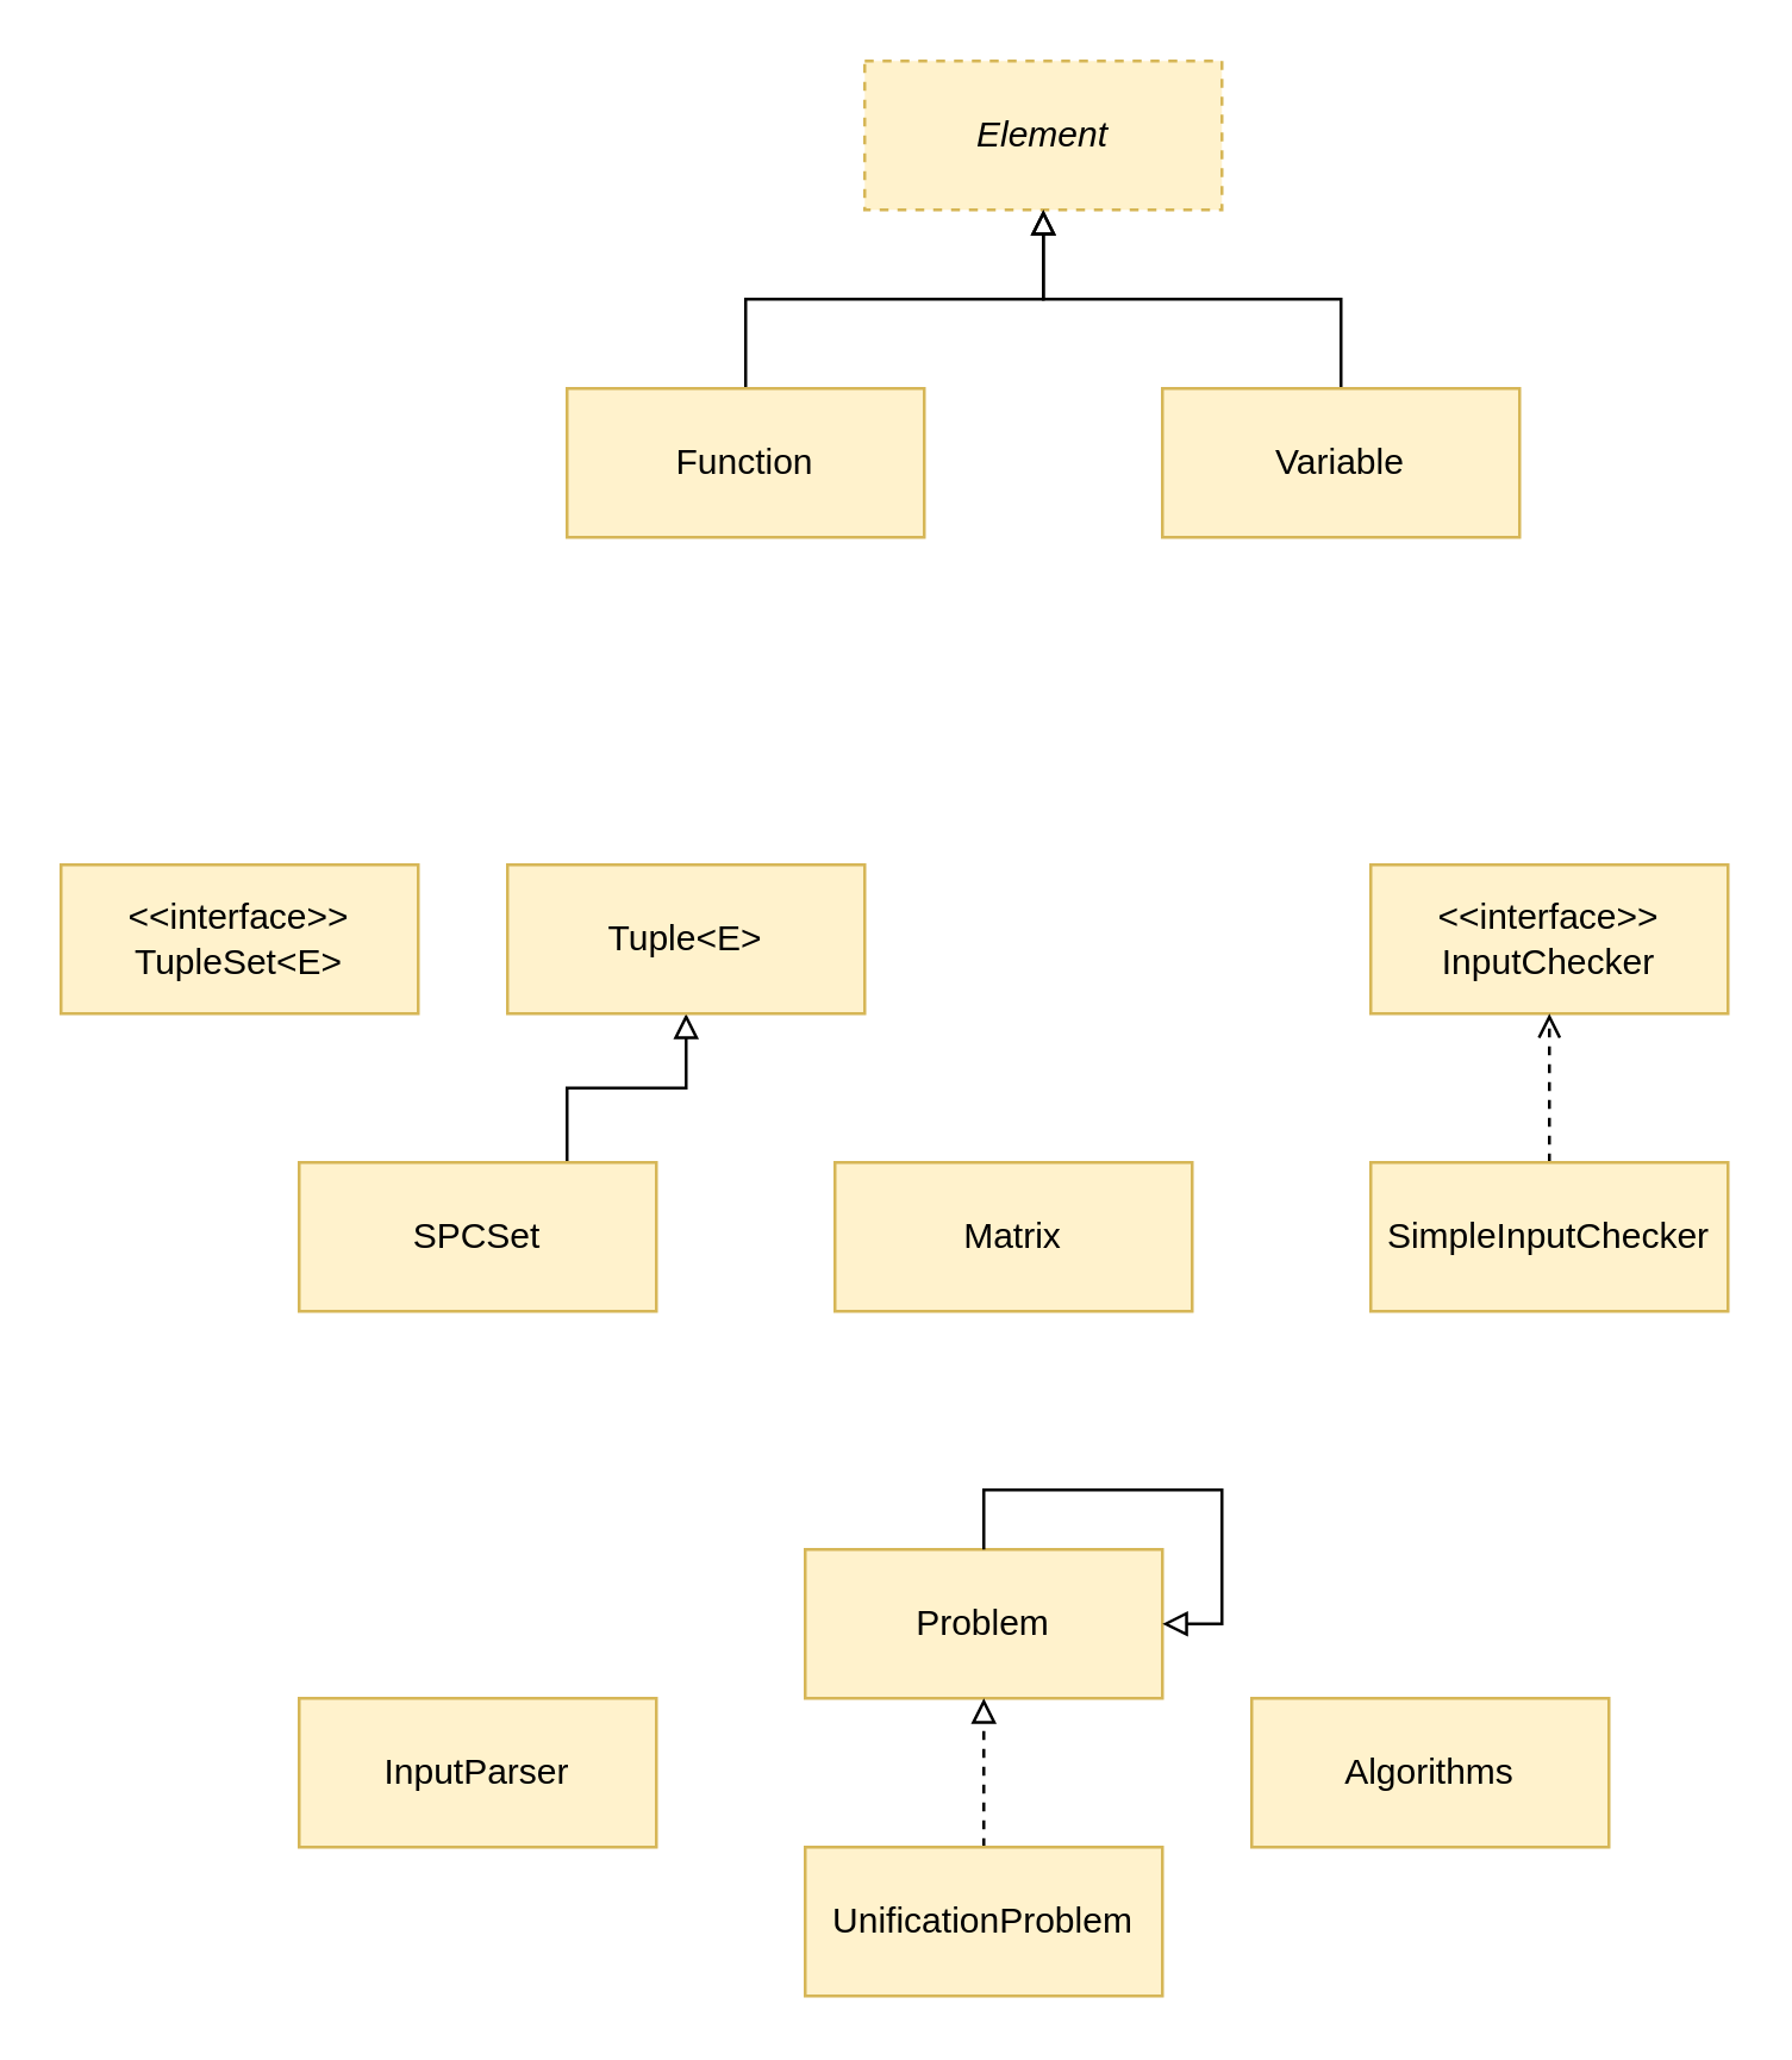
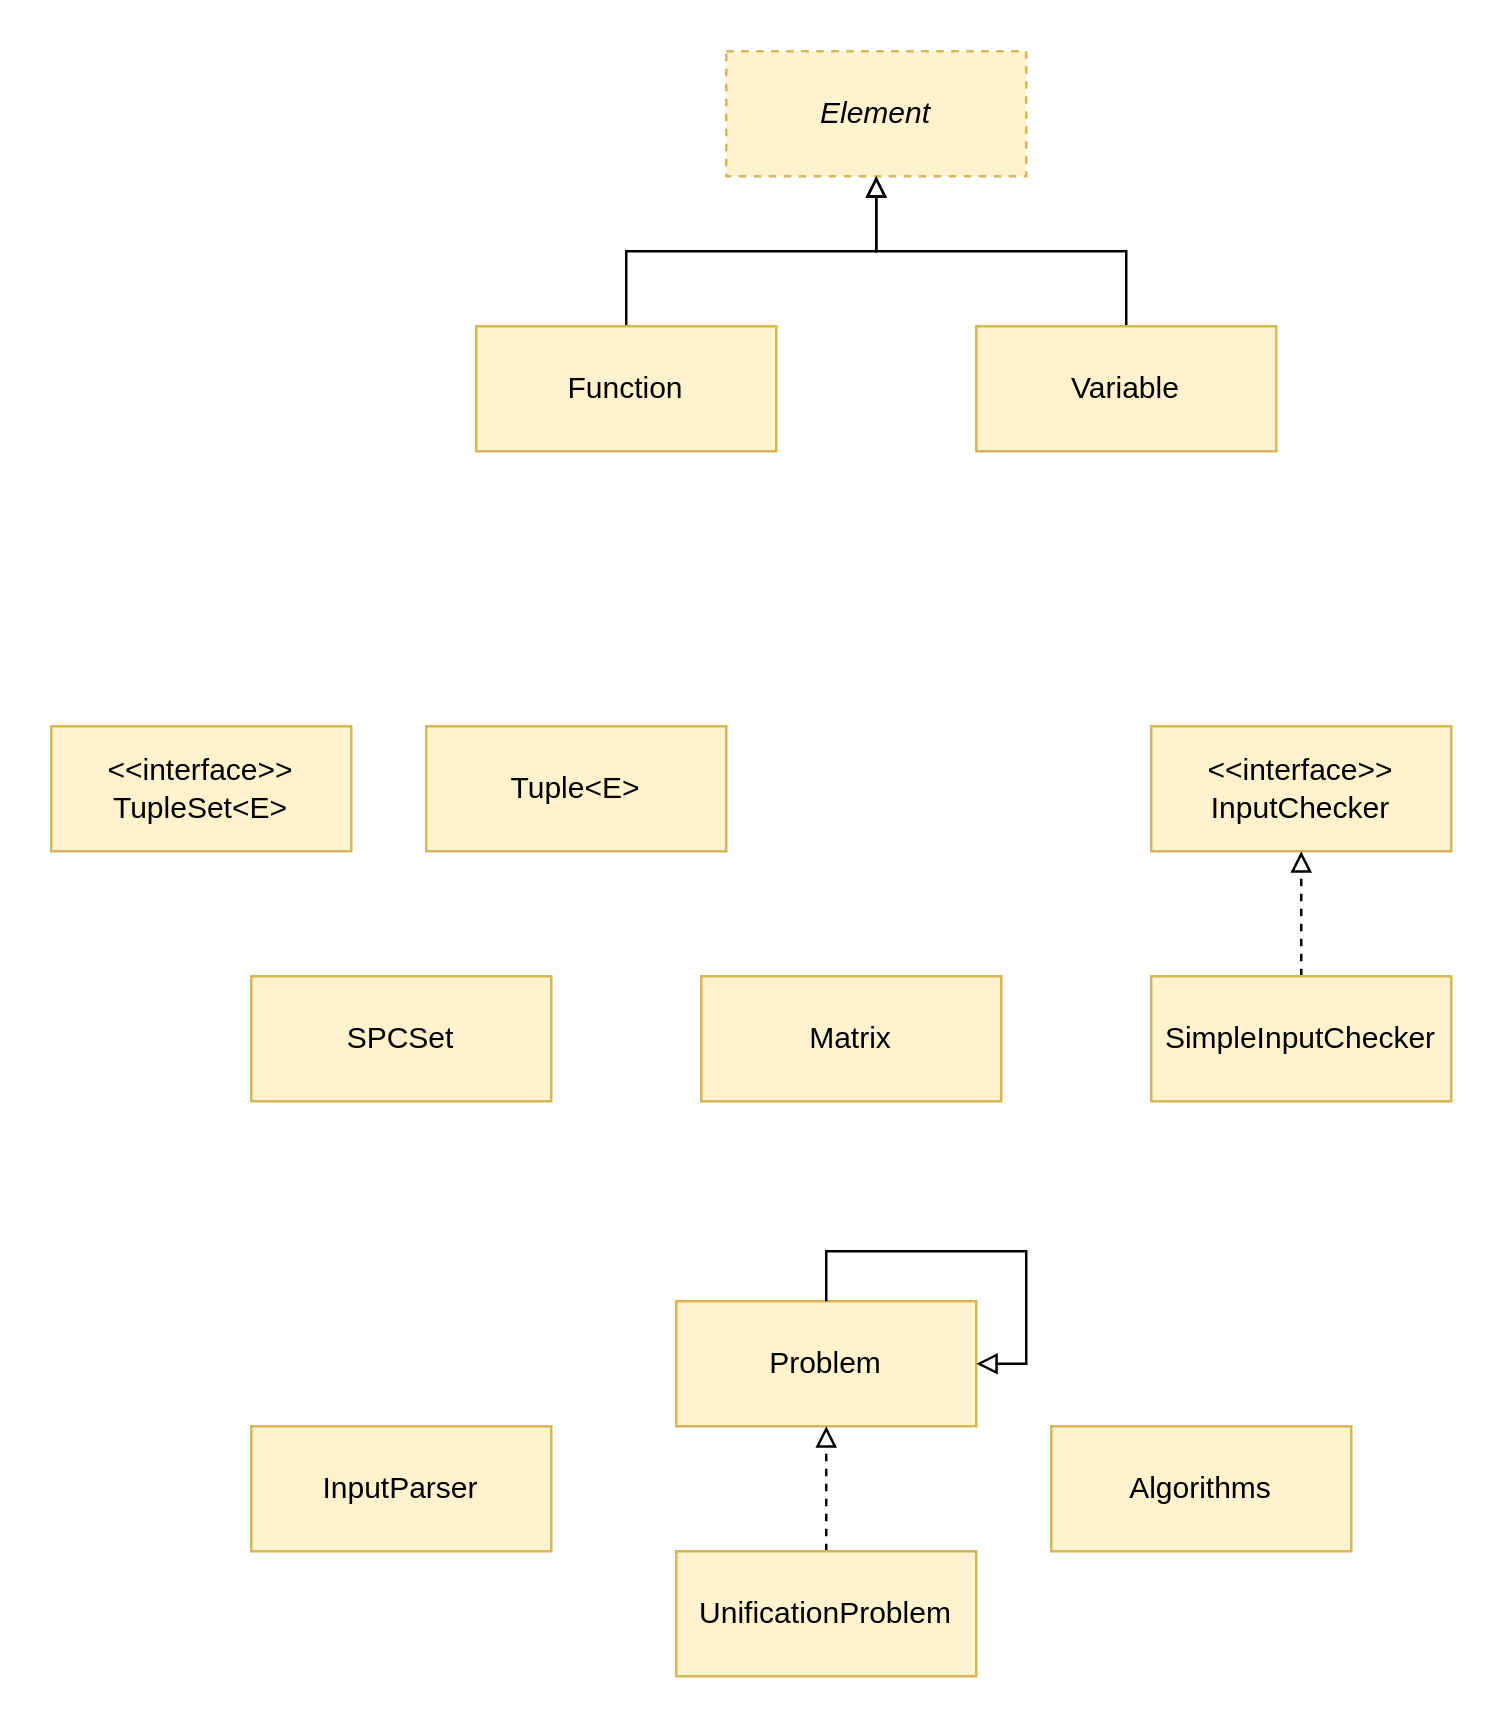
  <mxCell id="0" />
  <mxCell id="1" parent="0" />
  <mxCell id="2" value="&lt;i&gt;Element&lt;/i&gt;" style="rounded=0;whiteSpace=wrap;html=1;fillColor=#fff2cc;strokeColor=#d6b656;dashed=1;" parent="1" vertex="1"><mxGeometry x="290" y="20" width="120" height="50" as="geometry" /></mxCell>
  <mxCell id="3" style="edgeStyle=orthogonalEdgeStyle;orthogonalLoop=1;jettySize=auto;html=1;exitX=0.5;exitY=0;exitDx=0;exitDy=0;entryX=0.5;entryY=1;entryDx=0;entryDy=0;rounded=0;endArrow=block;endFill=0;" parent="1" source="4" target="2" edge="1"><mxGeometry relative="1" as="geometry" /></mxCell>
  <mxCell id="4" value="Function" style="rounded=0;whiteSpace=wrap;html=1;fillColor=#fff2cc;strokeColor=#d6b656;" parent="1" vertex="1"><mxGeometry x="190" y="130" width="120" height="50" as="geometry" /></mxCell>
  <mxCell id="5" style="edgeStyle=orthogonalEdgeStyle;rounded=0;orthogonalLoop=1;jettySize=auto;html=1;exitX=0.5;exitY=0;exitDx=0;exitDy=0;entryX=0.5;entryY=1;entryDx=0;entryDy=0;endArrow=block;endFill=0;" parent="1" source="6" target="2" edge="1"><mxGeometry relative="1" as="geometry" /></mxCell>
  <mxCell id="6" value="Variable" style="rounded=0;whiteSpace=wrap;html=1;fillColor=#fff2cc;strokeColor=#d6b656;" parent="1" vertex="1"><mxGeometry x="390" y="130" width="120" height="50" as="geometry" /></mxCell>
  <mxCell id="7" value="&amp;lt;&amp;lt;interface&amp;gt;&amp;gt;&lt;br&gt;TupleSet&amp;lt;E&amp;gt;&lt;br&gt;" style="rounded=0;whiteSpace=wrap;html=1;fillColor=#fff2cc;strokeColor=#d6b656;" parent="1" vertex="1"><mxGeometry x="20" y="290" width="120" height="50" as="geometry" /></mxCell>
- <mxCell id="8" style="edgeStyle=orthogonalEdgeStyle;rounded=0;orthogonalLoop=1;jettySize=auto;html=1;exitX=0.75;exitY=0;exitDx=0;exitDy=0;endArrow=block;endFill=0;" parent="1" source="9" target="10" edge="1"><mxGeometry relative="1" as="geometry" /></mxCell>
  <mxCell id="9" value="SPCSet" style="rounded=0;whiteSpace=wrap;html=1;fillColor=#fff2cc;strokeColor=#d6b656;" parent="1" vertex="1"><mxGeometry x="100" y="390" width="120" height="50" as="geometry" /></mxCell>
  <mxCell id="10" value="Tuple&amp;lt;E&amp;gt;" style="rounded=0;whiteSpace=wrap;html=1;fillColor=#fff2cc;strokeColor=#d6b656;" parent="1" vertex="1"><mxGeometry x="170" y="290" width="120" height="50" as="geometry" /></mxCell>
  <mxCell id="11" value="Matrix" style="rounded=0;whiteSpace=wrap;html=1;fillColor=#fff2cc;strokeColor=#d6b656;" parent="1" vertex="1"><mxGeometry x="280" y="390" width="120" height="50" as="geometry" /></mxCell>
  <mxCell id="12" value="&amp;lt;&amp;lt;interface&amp;gt;&amp;gt;&lt;br&gt;InputChecker&lt;br&gt;" style="rounded=0;whiteSpace=wrap;html=1;fillColor=#fff2cc;strokeColor=#d6b656;" parent="1" vertex="1"><mxGeometry x="460" y="290" width="120" height="50" as="geometry" /></mxCell>
- <mxCell id="13" style="edgeStyle=orthogonalEdgeStyle;rounded=0;orthogonalLoop=1;jettySize=auto;html=1;exitX=0.5;exitY=0;exitDx=0;exitDy=0;entryX=0.5;entryY=1;entryDx=0;entryDy=0;dashed=1;endArrow=open;endFill=0;" parent="1" source="14" target="12" edge="1"><mxGeometry relative="1" as="geometry" /></mxCell>
+ <mxCell id="13" style="edgeStyle=orthogonalEdgeStyle;rounded=0;orthogonalLoop=1;jettySize=auto;html=1;exitX=0.5;exitY=0;exitDx=0;exitDy=0;entryX=0.5;entryY=1;entryDx=0;entryDy=0;dashed=1;endArrow=block;endFill=0;" parent="1" source="14" target="12" edge="1"><mxGeometry relative="1" as="geometry" /></mxCell>
  <mxCell id="14" value="SimpleInputChecker&lt;br&gt;" style="rounded=0;whiteSpace=wrap;html=1;fillColor=#fff2cc;strokeColor=#d6b656;" parent="1" vertex="1"><mxGeometry x="460" y="390" width="120" height="50" as="geometry" /></mxCell>
  <mxCell id="15" value="Problem&lt;br&gt;" style="rounded=0;whiteSpace=wrap;html=1;fillColor=#fff2cc;strokeColor=#d6b656;" parent="1" vertex="1"><mxGeometry x="270" y="520" width="120" height="50" as="geometry" /></mxCell>
  <mxCell id="16" style="edgeStyle=orthogonalEdgeStyle;rounded=0;orthogonalLoop=1;jettySize=auto;html=1;exitX=0.5;exitY=0;exitDx=0;exitDy=0;endArrow=block;endFill=0;dashed=1;" parent="1" source="17" target="15" edge="1"><mxGeometry relative="1" as="geometry" /></mxCell>
  <mxCell id="17" value="UnificationProblem" style="rounded=0;whiteSpace=wrap;html=1;fillColor=#fff2cc;strokeColor=#d6b656;" parent="1" vertex="1"><mxGeometry x="270" y="620" width="120" height="50" as="geometry" /></mxCell>
  <mxCell id="18" value="InputParser" style="rounded=0;whiteSpace=wrap;html=1;fillColor=#fff2cc;strokeColor=#d6b656;" parent="1" vertex="1"><mxGeometry x="100" y="570" width="120" height="50" as="geometry" /></mxCell>
  <mxCell id="19" value="Algorithms&lt;br&gt;" style="rounded=0;whiteSpace=wrap;html=1;fillColor=#fff2cc;strokeColor=#d6b656;" parent="1" vertex="1"><mxGeometry x="420" y="570" width="120" height="50" as="geometry" /></mxCell>
  <mxCell id="20" style="edgeStyle=orthogonalEdgeStyle;rounded=0;orthogonalLoop=1;jettySize=auto;html=1;exitX=0.5;exitY=0;exitDx=0;exitDy=0;entryX=1;entryY=0.5;entryDx=0;entryDy=0;endArrow=block;endFill=0;" edge="1" parent="1" source="15" target="15"><mxGeometry relative="1" as="geometry" /></mxCell>
